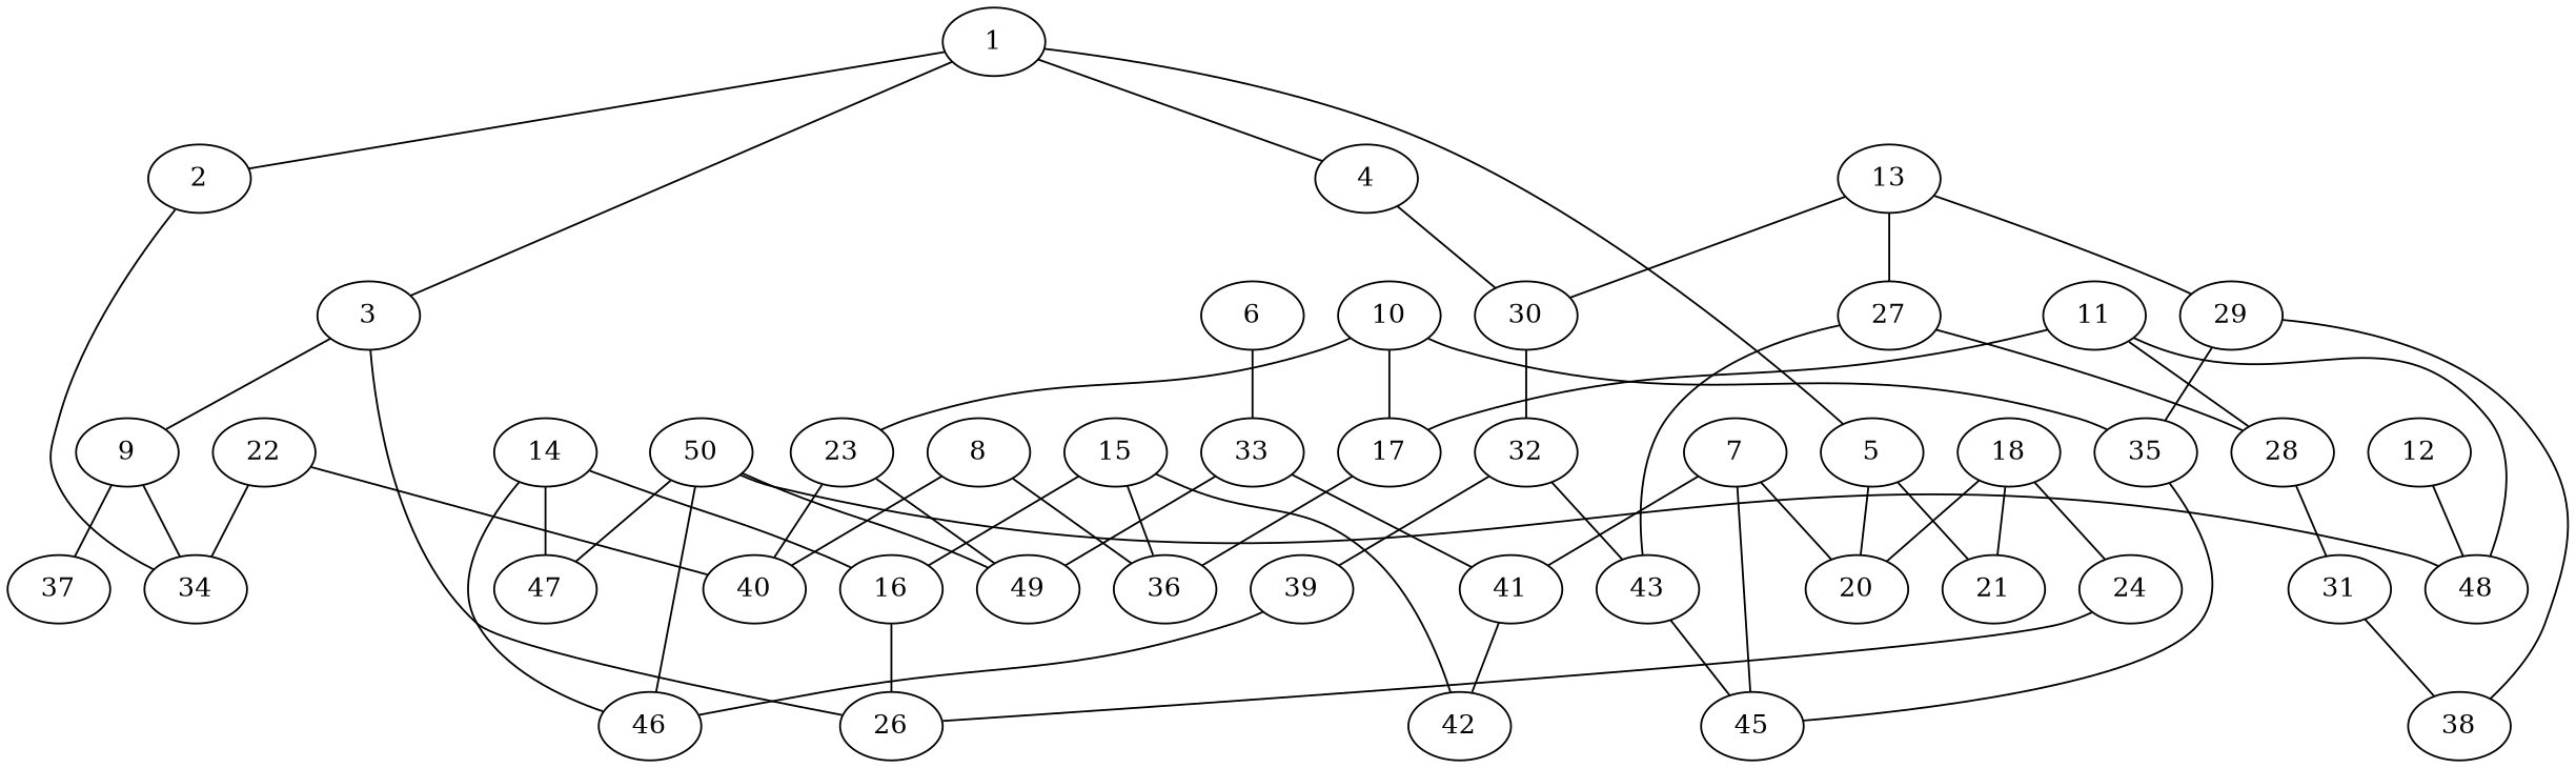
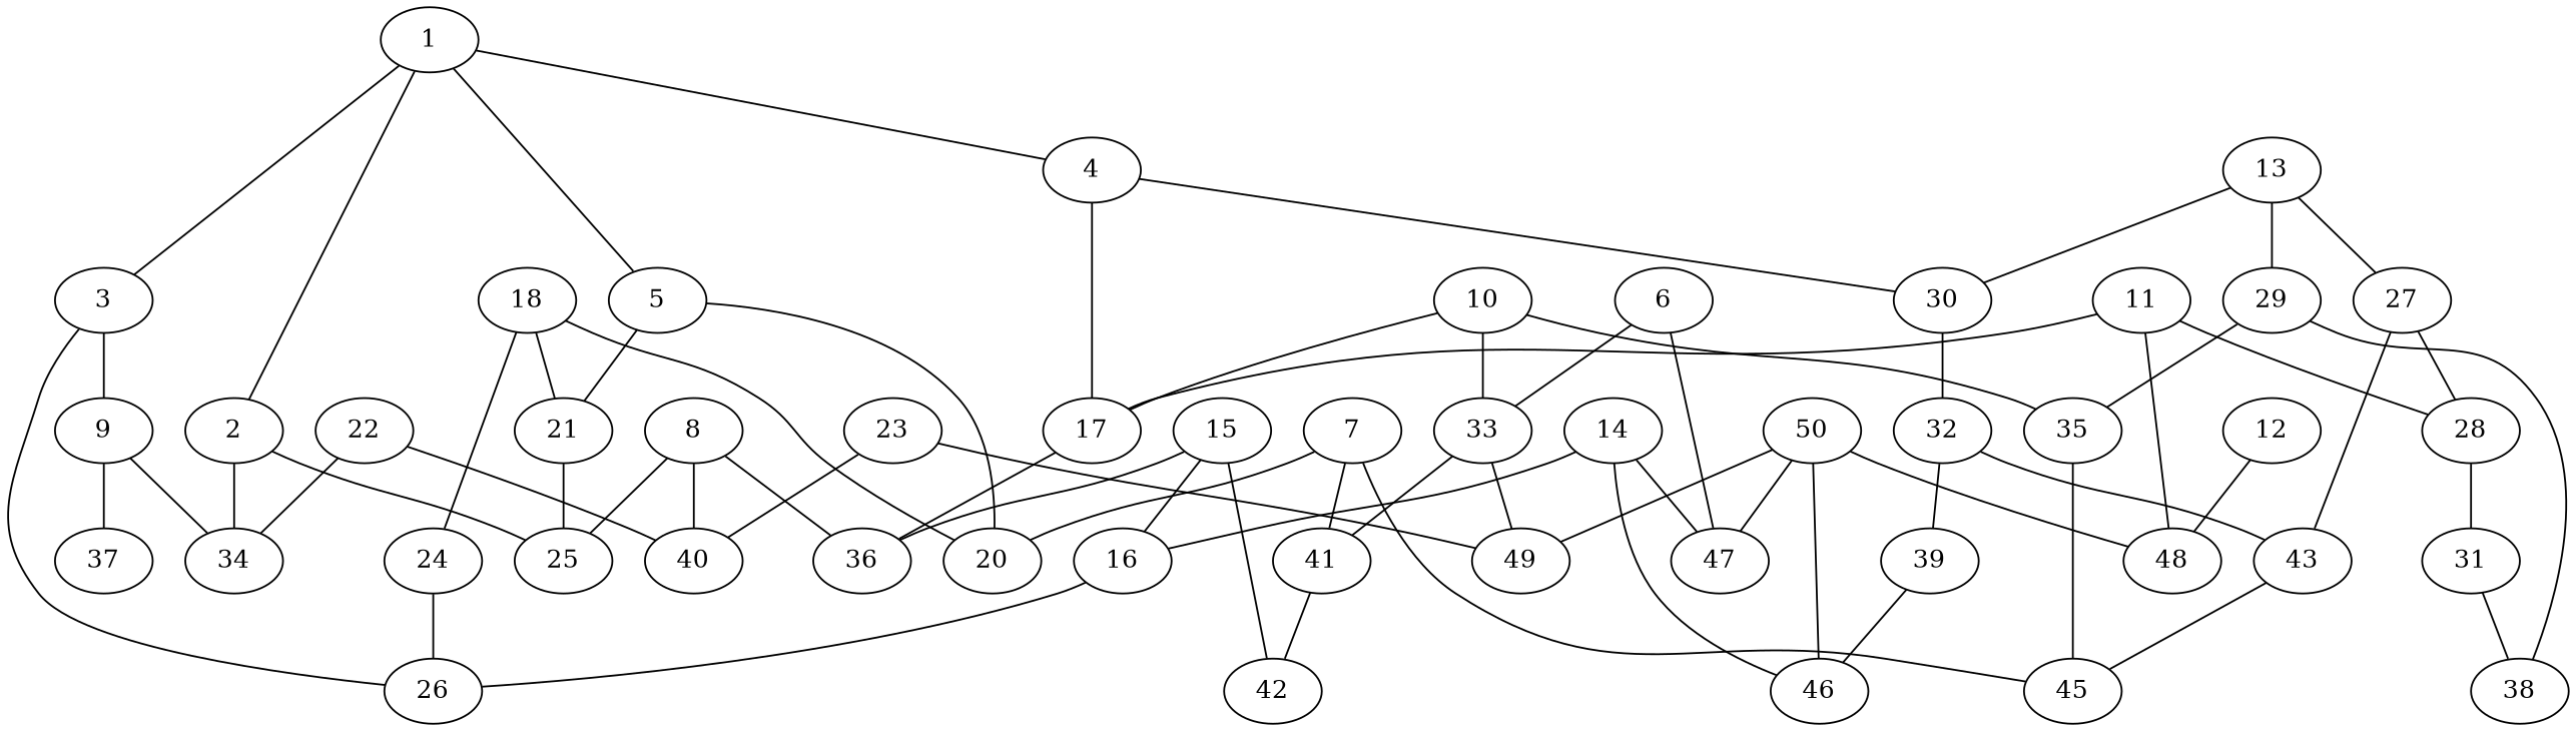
  graph {
    1
    2
    3
    4
    5
+   25
    34
    26
    9
    30
    17
    21
    20
    37
    32
    36
    43
    39
    6
    33
    47
    41
    49
    42
    7
    45
    8
    40
    10
    23
    35
    11
    28
    48
    31
    38
    12
    13
    29
    27
    14
    16
    46
    15
    18
    24
    22
    50
    1 -- 2
    1 -- 3
    1 -- 4
    1 -- 5
+   2 -- 25
    2 -- 34
    3 -- 26
    3 -- 9
    4 -- 30
+   4 -- 17
    5 -- 21
    5 -- 20
    9 -- 34
    9 -- 37
    30 -- 32
    17 -- 36
+   21 -- 25
    32 -- 43
    32 -- 39
    43 -- 45
    39 -- 46
    6 -- 33
+   6 -- 47
    33 -- 41
    33 -- 49
    41 -- 42
    7 -- 20
    7 -- 41
    7 -- 45
+   8 -- 25
    8 -- 36
    8 -- 40
    10 -- 17
-   10 -- 23
+   10 -- 33
    10 -- 35
    23 -- 49
    23 -- 40
    35 -- 45
    11 -- 17
    11 -- 28
    11 -- 48
    28 -- 31
    31 -- 38
    12 -- 48
    13 -- 30
    13 -- 29
    13 -- 27
    29 -- 35
    29 -- 38
    27 -- 43
    27 -- 28
    14 -- 47
    14 -- 16
    14 -- 46
    16 -- 26
    15 -- 36
    15 -- 42
    15 -- 16
    18 -- 21
    18 -- 20
    18 -- 24
    24 -- 26
    22 -- 34
    22 -- 40
    50 -- 47
    50 -- 49
    50 -- 48
    50 -- 46
  }
